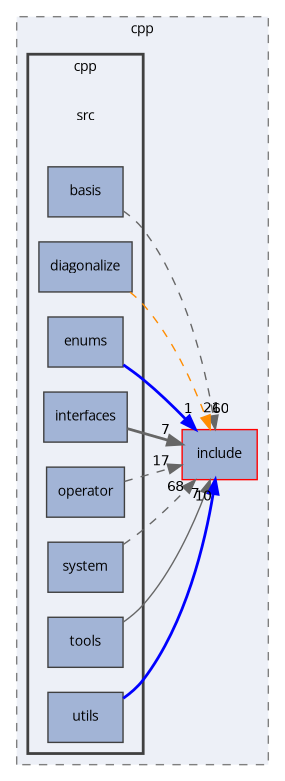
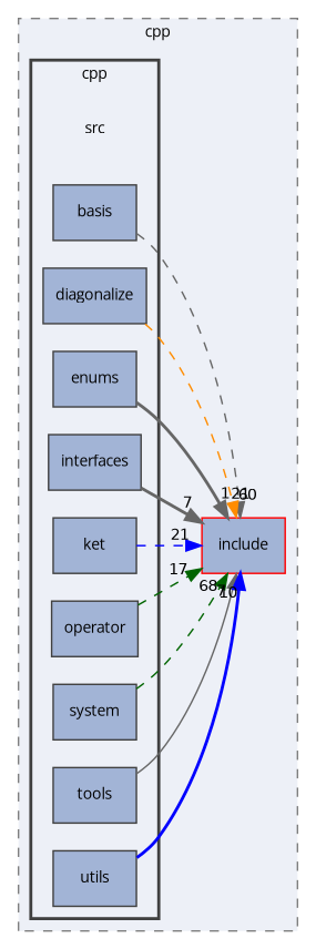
  digraph {
    compound=true
    fontname="Open Sans"
    rankdir=LR
    node [fontname="Open Sans" fontsize=10 shape=box color=grey25 fillcolor="#a2b4d6" style="filled,"]
    edge [color=gray40 fontname="Open Sans" fontsize=10 headlabel=21 labeldistance=1.5 labelfontname=Helvetica labelfontsize=10 style=dashed]
    n1 [label=src shape=plaintext color="" fillcolor="" style=""]
    n2 [label=basis]
    n3 [label=diagonalize]
    n4 [label=enums]
    n5 [label=interfaces]
+   n6 [label=ket]
    n7 [label=operator]
    n8 [label=system]
    n9 [label=tools]
    n10 [label=utils]
    n11 [color=red label=include]
    subgraph cluster_1 {
      bgcolor="#edf0f7"
      fontsize=10
      label=cpp
      pencolor=grey50
      style="filled,dashed,"
      n11
      subgraph cluster_2 {
        bgcolor="#edf0f7"
        fontsize=10
        label=cpp
        pencolor=grey25
        style="filled,bold,"
        n1
        n2
        n3
        n4
        n5
+       n6
        n7
        n8
        n9
        n10
      }
    }
    n2 -> n11 [headlabel=60]
    n3 -> n11 [color=darkorange]
-   n4 -> n11 [color=blue headlabel=1 style=bold]
+   n4 -> n11 [headlabel=1 style=bold]
    n5 -> n11 [headlabel=7 style=bold]
-   n7 -> n11 [headlabel=17]
-   n8 -> n11 [headlabel=68]
+   n6 -> n11 [color=blue]
+   n7 -> n11 [color=darkgreen headlabel=17]
+   n8 -> n11 [color=darkgreen headlabel=68]
    n9 -> n11 [headlabel=7 style=solid]
    n10 -> n11 [color=blue headlabel=10 style=bold]
  }
